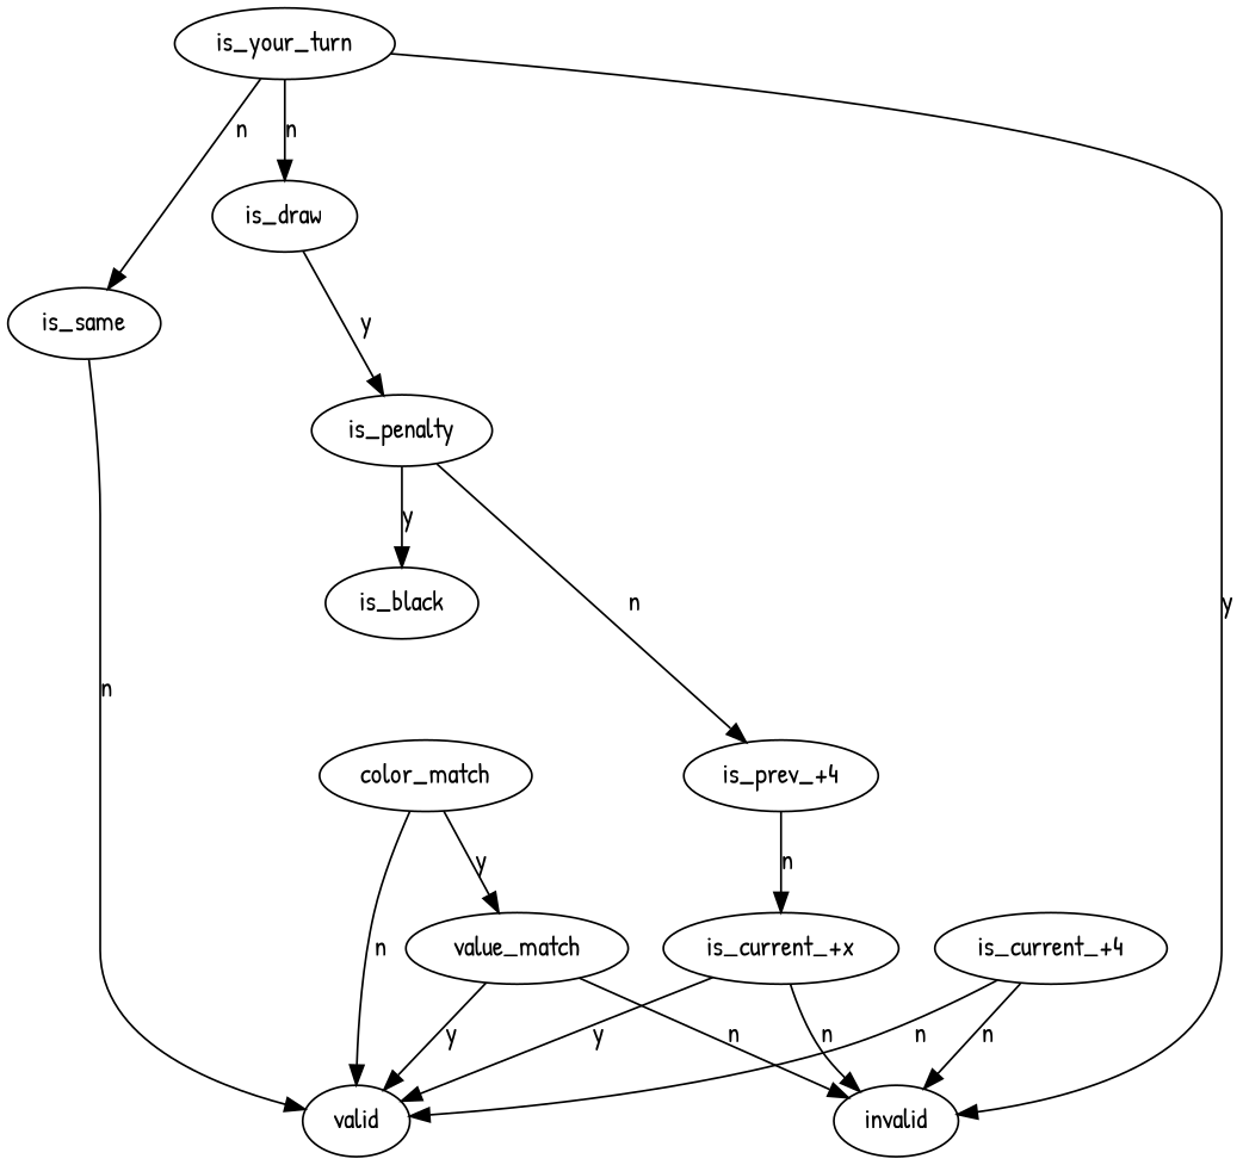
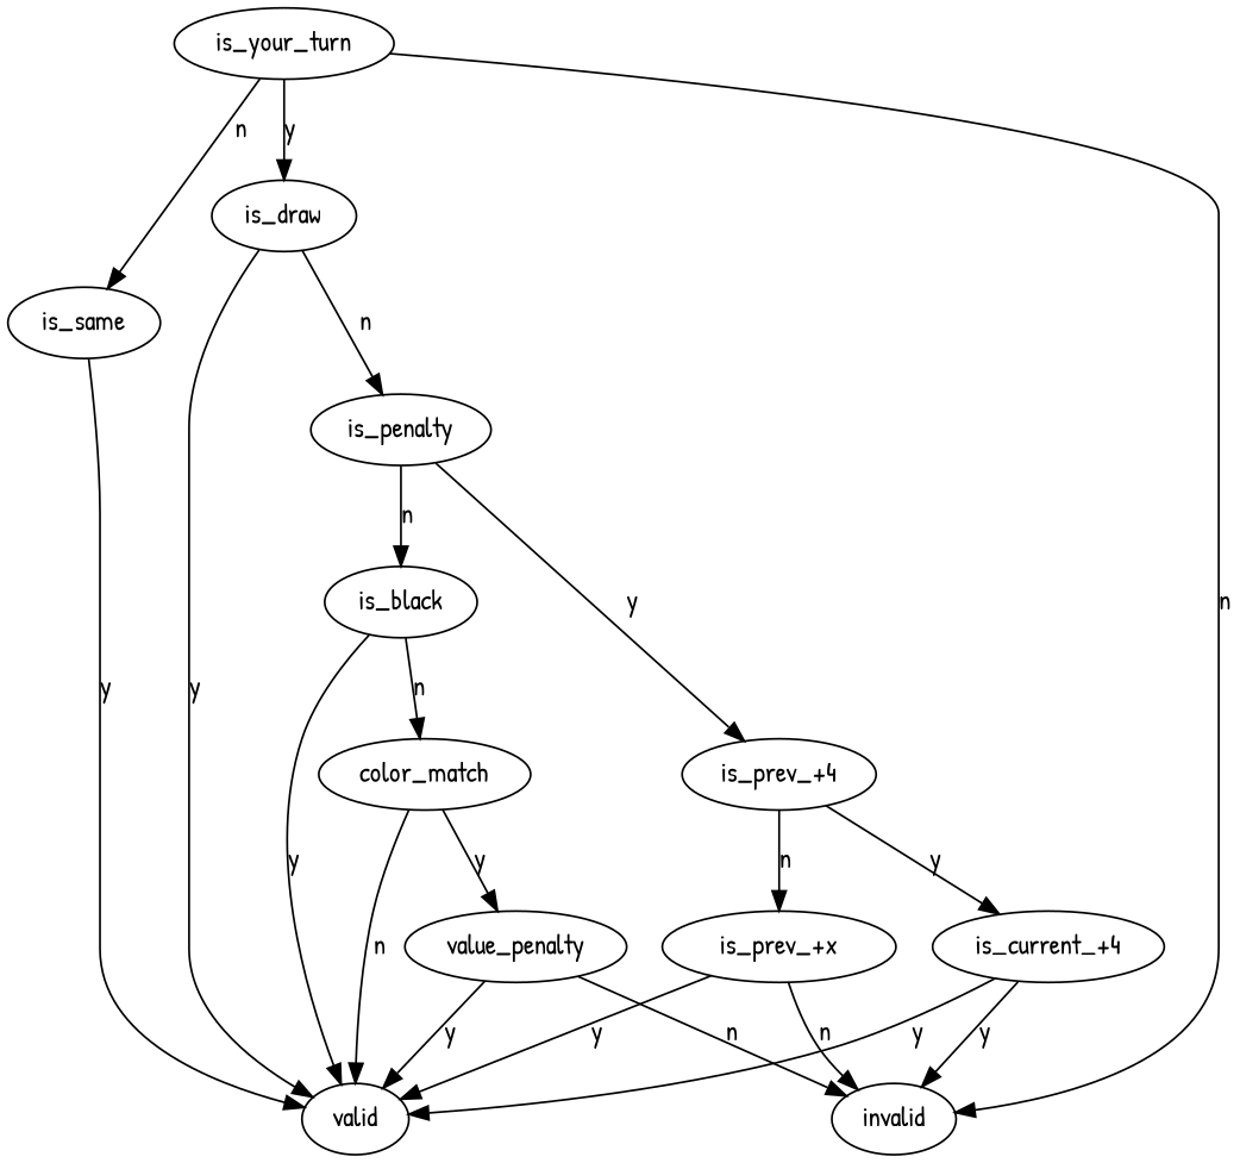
  digraph {
    fontname="Patrick Hand"
    node [fontname="Patrick Hand"]
    edge [fontname="Patrick Hand"]
    is_same
    valid
    is_your_turn
    invalid
    is_draw
    is_penalty
    "is_prev_+4"
    is_black
    "is_current_+4"
-   "is_current_+x"
+   "is_current_+x" [label="is_prev_+x"]
    color_match
-   value_match
-   is_same -> valid [label=n]
+   value_match [label=value_penalty]
+   is_same -> valid [label=y]
    is_your_turn -> is_same [label=n]
-   is_your_turn -> invalid [label=y]
-   is_your_turn -> is_draw [label=n]
-   is_draw -> is_penalty [label=y]
-   is_penalty -> "is_prev_+4" [label=n]
-   is_penalty -> is_black [label=y]
+   is_your_turn -> invalid [label=n]
+   is_your_turn -> is_draw [label=y]
+   is_draw -> valid [label=y]
+   is_draw -> is_penalty [label=n]
+   is_penalty -> "is_prev_+4" [label=y]
+   is_penalty -> is_black [label=n]
+   "is_prev_+4" -> "is_current_+4" [label=y]
    "is_prev_+4" -> "is_current_+x" [label=n]
-   "is_current_+4" -> valid [label=n]
-   "is_current_+4" -> invalid [label=n]
+   is_black -> valid [label=y]
+   is_black -> color_match [label=n]
+   "is_current_+4" -> valid [label=y]
+   "is_current_+4" -> invalid [label=y]
    "is_current_+x" -> valid [label=y]
    "is_current_+x" -> invalid [label=n]
    color_match -> valid [label=n]
    color_match -> value_match [label=y]
    value_match -> valid [label=y]
    value_match -> invalid [label=n]
  }
